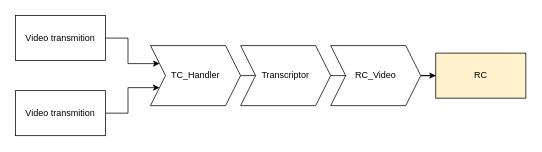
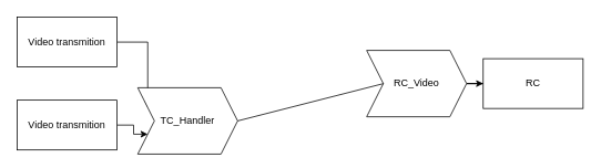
  <mxCell id="0" />
  <mxCell id="1" parent="0" />
  <mxCell id="2" style="edgeStyle=orthogonalEdgeStyle;rounded=0;orthogonalLoop=1;jettySize=auto;html=1;entryX=0;entryY=0.25;entryDx=0;entryDy=0;" parent="1" source="3" target="6" edge="1"><mxGeometry relative="1" as="geometry" /></mxCell>
  <mxCell id="3" value="Video transmition" style="rounded=0;whiteSpace=wrap;html=1;" parent="1" vertex="1"><mxGeometry x="20" y="20" width="120" height="60" as="geometry" /></mxCell>
  <mxCell id="4" style="edgeStyle=orthogonalEdgeStyle;rounded=0;orthogonalLoop=1;jettySize=auto;html=1;entryX=0;entryY=0.75;entryDx=0;entryDy=0;" parent="1" source="5" target="6" edge="1"><mxGeometry relative="1" as="geometry" /></mxCell>
  <mxCell id="5" value="Video transmition" style="rounded=0;whiteSpace=wrap;html=1;" parent="1" vertex="1"><mxGeometry x="20" y="120" width="120" height="60" as="geometry" /></mxCell>
- <mxCell id="6" value="TC_Handler" style="shape=step;perimeter=stepPerimeter;whiteSpace=wrap;html=1;fixedSize=1;" parent="1" vertex="1"><mxGeometry x="200" y="60" width="120" height="80" as="geometry" /></mxCell>
+ <mxCell id="6" value="TC_Handler" style="shape=step;perimeter=stepPerimeter;whiteSpace=wrap;html=1;fixedSize=1;" parent="1" vertex="1"><mxGeometry x="165" y="105" width="120" height="80" as="geometry" /></mxCell>
  <mxCell id="7" value="" style="edgeStyle=orthogonalEdgeStyle;rounded=0;orthogonalLoop=1;jettySize=auto;html=1;" parent="1" source="8" target="9" edge="1"><mxGeometry relative="1" as="geometry" /></mxCell>
  <mxCell id="8" value="RC_Video" style="shape=step;perimeter=stepPerimeter;whiteSpace=wrap;html=1;fixedSize=1;" parent="1" vertex="1"><mxGeometry x="440" y="60" width="120" height="80" as="geometry" /></mxCell>
- <mxCell id="9" value="RC" style="rounded=0;whiteSpace=wrap;html=1;fillColor=#fff2cc;" parent="1" vertex="1"><mxGeometry x="580" y="70" width="120" height="60" as="geometry" /></mxCell>
+ <mxCell id="9" value="RC" style="rounded=0;whiteSpace=wrap;html=1;" parent="1" vertex="1"><mxGeometry x="580" y="70" width="120" height="60" as="geometry" /></mxCell>
  <mxCell id="10" value="" style="endArrow=none;html=1;exitX=1;exitY=0.5;exitDx=0;exitDy=0;entryX=0.169;entryY=0.5;entryDx=0;entryDy=0;entryPerimeter=0;" parent="1" source="6" target="8" edge="1"><mxGeometry width="50" height="50" relative="1" as="geometry"><mxPoint x="320" y="190" as="sourcePoint" /><mxPoint x="461" y="101" as="targetPoint" /></mxGeometry></mxCell>
- <mxCell id="11" value="Transcriptor" style="shape=step;perimeter=stepPerimeter;whiteSpace=wrap;html=1;fixedSize=1;" parent="1" vertex="1"><mxGeometry x="320" y="60" width="120" height="80" as="geometry" /></mxCell>
